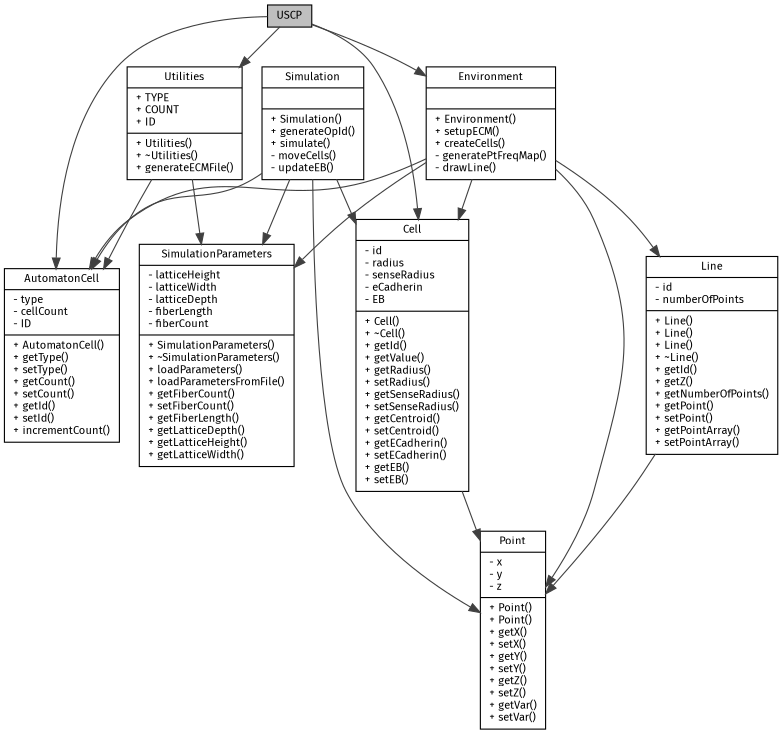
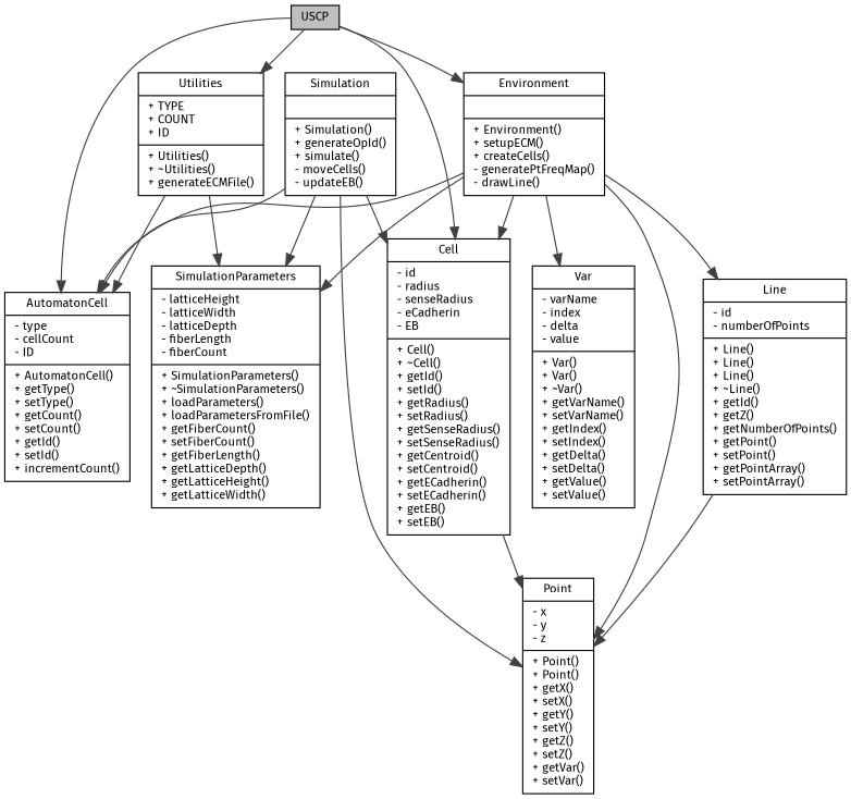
  digraph {
    fontname="Fira Sans"
    node [color=black fillcolor=white fontcolor=black fontname="Fira Sans" fontsize=10 shape=record style=filled]
    edge [color=grey25 fontname="Fira Sans" fontsize=10 labelfontname=Helvetica labelfontsize=10 style=solid]
    n1 [fillcolor=grey75 height=0.2 label=USCP width=0.4]
    n2 [height=0.2 label="{AutomatonCell\n|- type\l- cellCount\l- ID\l|+ AutomatonCell()\l+ getType()\l+ setType()\l+ getCount()\l+ setCount()\l+ getId()\l+ setId()\l+ incrementCount()\l}" width=0.4]
-   n3 [height=0.2 label="{Cell\n|- id\l- radius\l- senseRadius\l- eCadherin\l- EB\l|+ Cell()\l+ ~Cell()\l+ getId()\l+ getValue()\l+ getRadius()\l+ setRadius()\l+ getSenseRadius()\l+ setSenseRadius()\l+ getCentroid()\l+ setCentroid()\l+ getECadherin()\l+ setECadherin()\l+ getEB()\l+ setEB()\l}" width=0.4]
+   n3 [height=0.2 label="{Cell\n|- id\l- radius\l- senseRadius\l- eCadherin\l- EB\l|+ Cell()\l+ ~Cell()\l+ getId()\l+ setId()\l+ getRadius()\l+ setRadius()\l+ getSenseRadius()\l+ setSenseRadius()\l+ getCentroid()\l+ setCentroid()\l+ getECadherin()\l+ setECadherin()\l+ getEB()\l+ setEB()\l}" width=0.4]
    n4 [height=0.2 label="{Environment\n||+ Environment()\l+ setupECM()\l+ createCells()\l- generatePtFreqMap()\l- drawLine()\l}" width=0.4]
    n5 [height=0.2 label="{Utilities\n|+ TYPE\l+ COUNT\l+ ID\l|+ Utilities()\l+ ~Utilities()\l+ generateECMFile()\l}" width=0.4]
    n6 [height=0.2 label="{Point\n|- x\l- y\l- z\l|+ Point()\l+ Point()\l+ getX()\l+ setX()\l+ getY()\l+ setY()\l+ getZ()\l+ setZ()\l+ getVar()\l+ setVar()\l}" width=0.4]
    n7 [height=0.2 label="{SimulationParameters\n|- latticeHeight\l- latticeWidth\l- latticeDepth\l- fiberLength\l- fiberCount\l|+ SimulationParameters()\l+ ~SimulationParameters()\l+ loadParameters()\l+ loadParametersFromFile()\l+ getFiberCount()\l+ setFiberCount()\l+ getFiberLength()\l+ getLatticeDepth()\l+ getLatticeHeight()\l+ getLatticeWidth()\l}" width=0.4]
    n8 [height=0.2 label="{Line\n|- id\l- numberOfPoints\l|+ Line()\l+ Line()\l+ Line()\l+ ~Line()\l+ getId()\l+ getZ()\l+ getNumberOfPoints()\l+ getPoint()\l+ setPoint()\l+ getPointArray()\l+ setPointArray()\l}" width=0.4]
+   n9 [height=0.2 label="{Var\n|- varName\l- index\l- delta\l- value\l|+ Var()\l+ Var()\l+ ~Var()\l+ getVarName()\l+ setVarName()\l+ getIndex()\l+ setIndex()\l+ getDelta()\l+ setDelta()\l+ getValue()\l+ setValue()\l}" width=0.4]
    n10 [height=0.2 label="{Simulation\n||+ Simulation()\l+ generateOpId()\l+ simulate()\l- moveCells()\l- updateEB()\l}" width=0.4]
    n1 -> n2
    n1 -> n3
    n1 -> n4
    n1 -> n5
    n3 -> n6
    n4 -> n2
    n4 -> n3
    n4 -> n6
    n4 -> n7
    n4 -> n8
+   n4 -> n9
    n5 -> n2
    n5 -> n7
    n8 -> n6
    n10 -> n2
    n10 -> n3
    n10 -> n6
    n10 -> n7
  }
